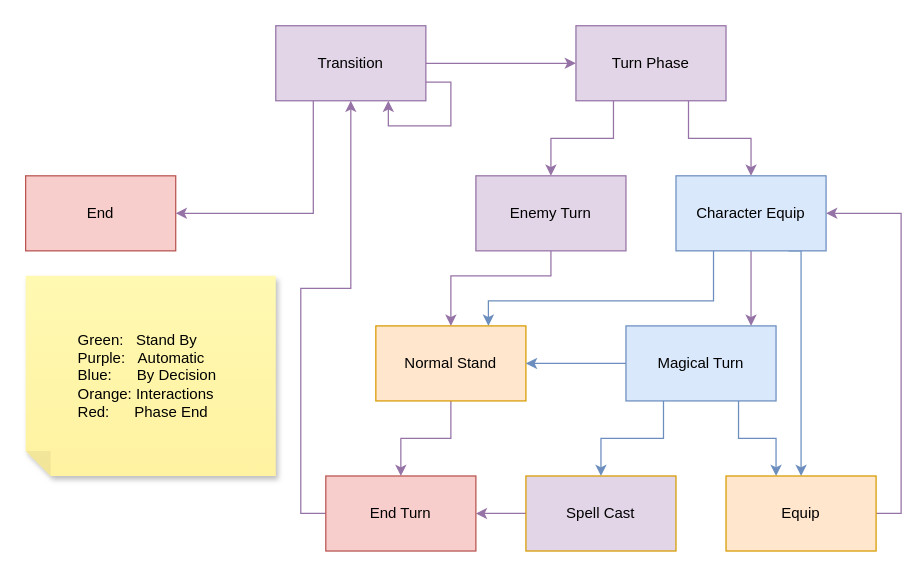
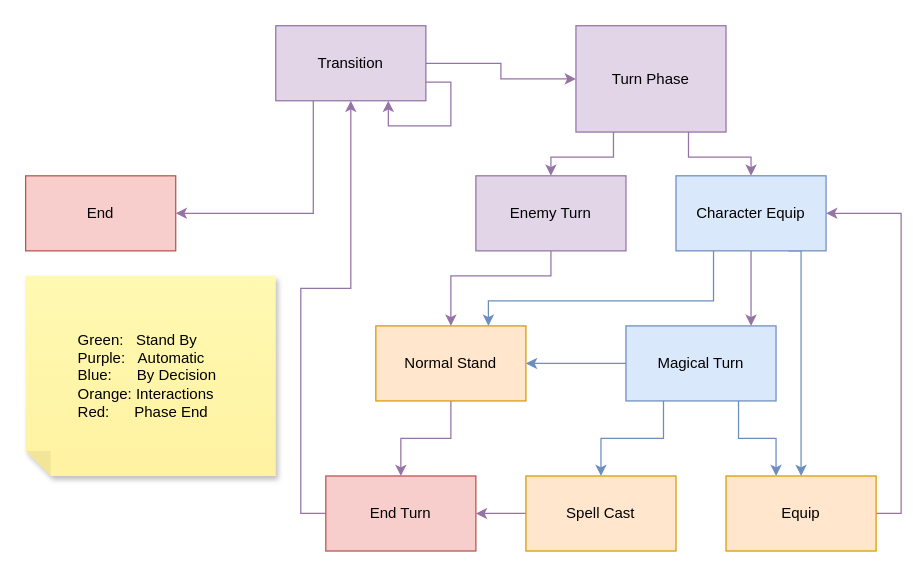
  <mxCell id="0" />
  <mxCell id="1" parent="0" />
  <mxCell id="2" value="End" style="whiteSpace=wrap;html=1;fillColor=#f8cecc;strokeColor=#b85450;" vertex="1" parent="1"><mxGeometry x="20" y="140" width="120" height="60" as="geometry" /></mxCell>
  <mxCell id="3" style="edgeStyle=orthogonalEdgeStyle;rounded=0;orthogonalLoop=1;jettySize=auto;html=1;exitX=0.25;exitY=1;exitDx=0;exitDy=0;entryX=1;entryY=0.5;entryDx=0;entryDy=0;fillColor=#e1d5e7;strokeColor=#9673a6;" edge="1" parent="1" source="5" target="2"><mxGeometry relative="1" as="geometry" /></mxCell>
  <mxCell id="4" style="edgeStyle=orthogonalEdgeStyle;rounded=0;orthogonalLoop=1;jettySize=auto;html=1;exitX=1;exitY=0.5;exitDx=0;exitDy=0;entryX=0;entryY=0.5;entryDx=0;entryDy=0;fillColor=#e1d5e7;strokeColor=#9673a6;" edge="1" parent="1" source="5" target="8"><mxGeometry relative="1" as="geometry" /></mxCell>
  <mxCell id="5" value="Transition" style="whiteSpace=wrap;html=1;fillColor=#e1d5e7;strokeColor=#9673a6;" vertex="1" parent="1"><mxGeometry x="220" y="20" width="120" height="60" as="geometry" /></mxCell>
  <mxCell id="6" style="edgeStyle=orthogonalEdgeStyle;rounded=0;orthogonalLoop=1;jettySize=auto;html=1;exitX=0.75;exitY=1;exitDx=0;exitDy=0;fillColor=#e1d5e7;strokeColor=#9673a6;" edge="1" parent="1" source="8" target="14"><mxGeometry relative="1" as="geometry" /></mxCell>
  <mxCell id="7" style="edgeStyle=orthogonalEdgeStyle;rounded=0;orthogonalLoop=1;jettySize=auto;html=1;exitX=0.25;exitY=1;exitDx=0;exitDy=0;fillColor=#e1d5e7;strokeColor=#9673a6;" edge="1" parent="1" source="8" target="10"><mxGeometry relative="1" as="geometry" /></mxCell>
- <mxCell id="8" value="Turn Phase" style="whiteSpace=wrap;html=1;fillColor=#e1d5e7;strokeColor=#9673a6;" vertex="1" parent="1"><mxGeometry x="460" y="20" width="120" height="60" as="geometry" /></mxCell>
+ <mxCell id="8" value="Turn Phase" style="whiteSpace=wrap;html=1;fillColor=#e1d5e7;strokeColor=#9673a6;" vertex="1" parent="1"><mxGeometry x="460" y="20" width="120" height="85" as="geometry" /></mxCell>
  <mxCell id="9" style="edgeStyle=orthogonalEdgeStyle;rounded=0;orthogonalLoop=1;jettySize=auto;html=1;exitX=0.5;exitY=1;exitDx=0;exitDy=0;fillColor=#e1d5e7;strokeColor=#9673a6;" edge="1" parent="1" source="10" target="16"><mxGeometry relative="1" as="geometry"><Array as="points"><mxPoint x="440" y="220" /><mxPoint x="360" y="220" /></Array></mxGeometry></mxCell>
  <mxCell id="10" value="Enemy Turn" style="whiteSpace=wrap;html=1;fillColor=#e1d5e7;strokeColor=#9673a6;" vertex="1" parent="1"><mxGeometry x="380" y="140" width="120" height="60" as="geometry" /></mxCell>
  <mxCell id="11" style="edgeStyle=orthogonalEdgeStyle;rounded=0;orthogonalLoop=1;jettySize=auto;html=1;exitX=0.75;exitY=1;exitDx=0;exitDy=0;fillColor=#dae8fc;strokeColor=#6c8ebf;" edge="1" parent="1" source="14" target="22"><mxGeometry relative="1" as="geometry"><Array as="points"><mxPoint x="640" y="200" /></Array></mxGeometry></mxCell>
  <mxCell id="12" style="edgeStyle=orthogonalEdgeStyle;rounded=0;orthogonalLoop=1;jettySize=auto;html=1;exitX=0.5;exitY=1;exitDx=0;exitDy=0;fillColor=#e1d5e7;strokeColor=#9673a6;" edge="1" parent="1" source="14" target="20"><mxGeometry relative="1" as="geometry"><Array as="points"><mxPoint x="600" y="250" /><mxPoint x="600" y="250" /></Array></mxGeometry></mxCell>
  <mxCell id="13" style="edgeStyle=orthogonalEdgeStyle;rounded=0;orthogonalLoop=1;jettySize=auto;html=1;exitX=0.25;exitY=1;exitDx=0;exitDy=0;fillColor=#dae8fc;strokeColor=#6c8ebf;" edge="1" parent="1" source="14" target="16"><mxGeometry relative="1" as="geometry"><Array as="points"><mxPoint x="570" y="240" /><mxPoint x="390" y="240" /></Array></mxGeometry></mxCell>
  <mxCell id="14" value="Character Equip" style="whiteSpace=wrap;html=1;fillColor=#dae8fc;strokeColor=#6c8ebf;" vertex="1" parent="1"><mxGeometry x="540" y="140" width="120" height="60" as="geometry" /></mxCell>
  <mxCell id="15" style="edgeStyle=orthogonalEdgeStyle;rounded=0;orthogonalLoop=1;jettySize=auto;html=1;exitX=0.5;exitY=1;exitDx=0;exitDy=0;fillColor=#e1d5e7;strokeColor=#9673a6;" edge="1" parent="1" source="16" target="26"><mxGeometry relative="1" as="geometry" /></mxCell>
  <mxCell id="16" value="Normal Stand" style="whiteSpace=wrap;html=1;fillColor=#ffe6cc;strokeColor=#d79b00;" vertex="1" parent="1"><mxGeometry x="300" y="260" width="120" height="60" as="geometry" /></mxCell>
  <mxCell id="17" style="edgeStyle=orthogonalEdgeStyle;rounded=0;orthogonalLoop=1;jettySize=auto;html=1;exitX=0.75;exitY=1;exitDx=0;exitDy=0;fillColor=#dae8fc;strokeColor=#6c8ebf;" edge="1" parent="1" source="20" target="22"><mxGeometry relative="1" as="geometry"><Array as="points"><mxPoint x="590" y="350" /><mxPoint x="620" y="350" /></Array></mxGeometry></mxCell>
  <mxCell id="18" style="edgeStyle=orthogonalEdgeStyle;rounded=0;orthogonalLoop=1;jettySize=auto;html=1;exitX=0.25;exitY=1;exitDx=0;exitDy=0;fillColor=#dae8fc;strokeColor=#6c8ebf;" edge="1" parent="1" source="20" target="24"><mxGeometry relative="1" as="geometry" /></mxCell>
  <mxCell id="19" style="edgeStyle=orthogonalEdgeStyle;rounded=0;orthogonalLoop=1;jettySize=auto;html=1;exitX=0;exitY=0.5;exitDx=0;exitDy=0;fillColor=#dae8fc;strokeColor=#6c8ebf;" edge="1" parent="1" source="20" target="16"><mxGeometry relative="1" as="geometry" /></mxCell>
  <mxCell id="20" value="Magical Turn" style="whiteSpace=wrap;html=1;fillColor=#dae8fc;strokeColor=#6c8ebf;" vertex="1" parent="1"><mxGeometry x="500" y="260" width="120" height="60" as="geometry" /></mxCell>
  <mxCell id="21" style="edgeStyle=orthogonalEdgeStyle;rounded=0;orthogonalLoop=1;jettySize=auto;html=1;exitX=1;exitY=0.5;exitDx=0;exitDy=0;entryX=1;entryY=0.5;entryDx=0;entryDy=0;fillColor=#e1d5e7;strokeColor=#9673a6;" edge="1" parent="1" source="22" target="14"><mxGeometry relative="1" as="geometry" /></mxCell>
  <mxCell id="22" value="Equip" style="whiteSpace=wrap;html=1;fillColor=#ffe6cc;strokeColor=#d79b00;" vertex="1" parent="1"><mxGeometry x="580" y="380" width="120" height="60" as="geometry" /></mxCell>
  <mxCell id="23" style="edgeStyle=orthogonalEdgeStyle;rounded=0;orthogonalLoop=1;jettySize=auto;html=1;exitX=0;exitY=0.5;exitDx=0;exitDy=0;fillColor=#e1d5e7;strokeColor=#9673a6;" edge="1" parent="1" source="24" target="26"><mxGeometry relative="1" as="geometry" /></mxCell>
- <mxCell id="24" value="Spell Cast" style="whiteSpace=wrap;html=1;fillColor=#e1d5e7;strokeColor=#d79b00;" vertex="1" parent="1"><mxGeometry x="420" y="380" width="120" height="60" as="geometry" /></mxCell>
+ <mxCell id="24" value="Spell Cast" style="whiteSpace=wrap;html=1;fillColor=#ffe6cc;strokeColor=#d79b00;" vertex="1" parent="1"><mxGeometry x="420" y="380" width="120" height="60" as="geometry" /></mxCell>
  <mxCell id="25" style="edgeStyle=orthogonalEdgeStyle;rounded=0;orthogonalLoop=1;jettySize=auto;html=1;exitX=0;exitY=0.5;exitDx=0;exitDy=0;fillColor=#e1d5e7;strokeColor=#9673a6;" edge="1" parent="1" source="26" target="5"><mxGeometry relative="1" as="geometry"><Array as="points"><mxPoint x="240" y="410" /><mxPoint x="240" y="230" /><mxPoint x="280" y="230" /></Array></mxGeometry></mxCell>
  <mxCell id="26" value="End Turn" style="whiteSpace=wrap;html=1;fillColor=#f8cecc;strokeColor=#b85450;" vertex="1" parent="1"><mxGeometry x="260" y="380" width="120" height="60" as="geometry" /></mxCell>
  <mxCell id="27" style="edgeStyle=orthogonalEdgeStyle;rounded=0;orthogonalLoop=1;jettySize=auto;html=1;exitX=1;exitY=0.75;exitDx=0;exitDy=0;fillColor=#e1d5e7;strokeColor=#9673a6;" edge="1" parent="1" source="5" target="5"><mxGeometry relative="1" as="geometry"><Array as="points"><mxPoint x="360" y="65" /><mxPoint x="360" y="100" /><mxPoint x="310" y="100" /></Array></mxGeometry></mxCell>
  <mxCell id="28" value="&lt;blockquote style=&quot;margin: 0 0 0 40px; border: none; padding: 0px;&quot;&gt;&lt;div style=&quot;&quot;&gt;&lt;span style=&quot;background-color: initial;&quot;&gt;Green:&amp;nbsp; &amp;nbsp;Stand By&lt;/span&gt;&lt;/div&gt;&lt;div style=&quot;&quot;&gt;Purple:&amp;nbsp; &amp;nbsp;Automatic&lt;/div&gt;&lt;div style=&quot;&quot;&gt;Blue:&amp;nbsp; &amp;nbsp; &amp;nbsp; By Decision&lt;/div&gt;&lt;div style=&quot;&quot;&gt;Orange: Interactions&lt;/div&gt;&lt;div style=&quot;&quot;&gt;Red:&amp;nbsp; &amp;nbsp; &amp;nbsp; Phase End&lt;/div&gt;&lt;/blockquote&gt;" style="shape=note;whiteSpace=wrap;html=1;backgroundOutline=1;fontColor=#000000;darkOpacity=0.05;fillColor=#FFF9B2;strokeColor=none;fillStyle=solid;direction=west;gradientDirection=north;gradientColor=#FFF2A1;shadow=1;size=20;pointerEvents=1;align=left;" vertex="1" parent="1"><mxGeometry x="20" y="220" width="200" height="160" as="geometry" /></mxCell>
